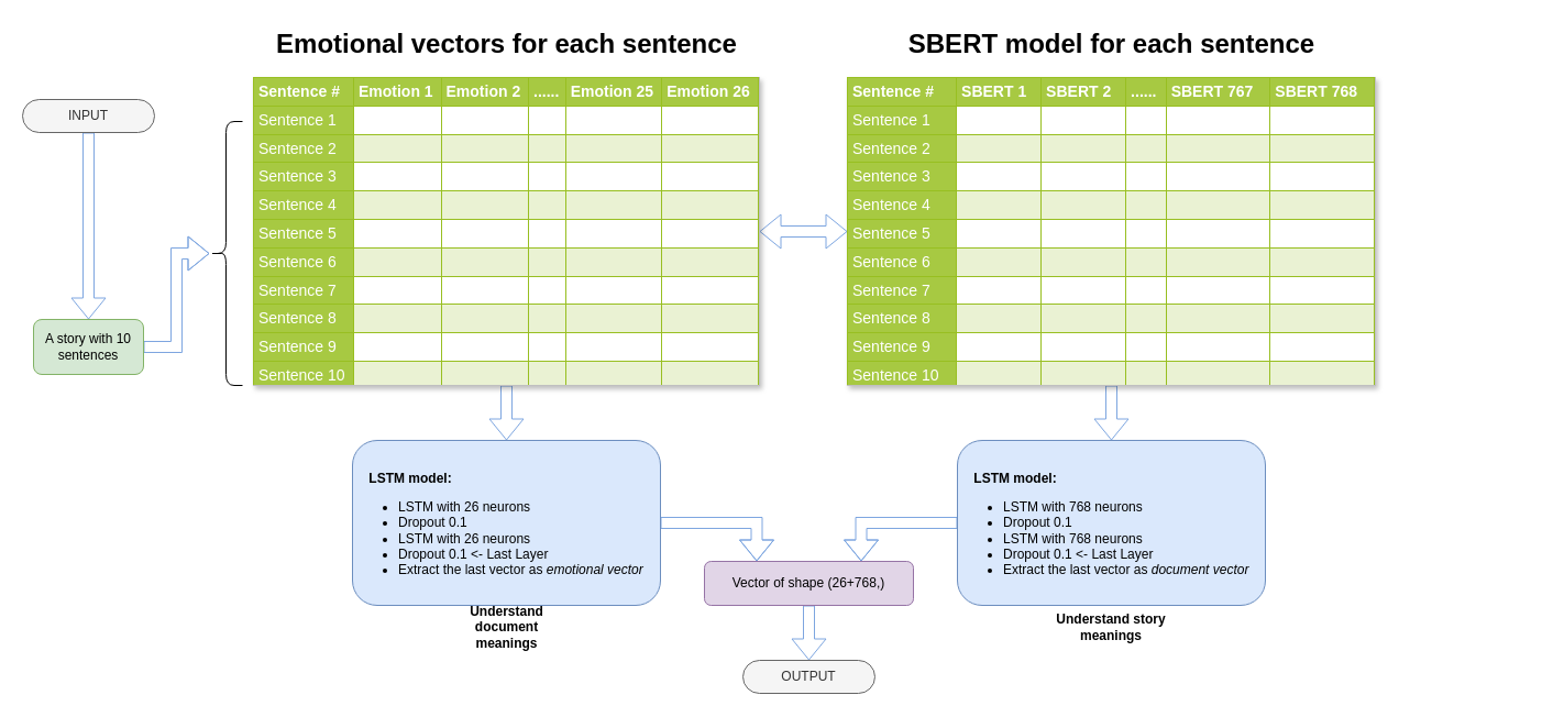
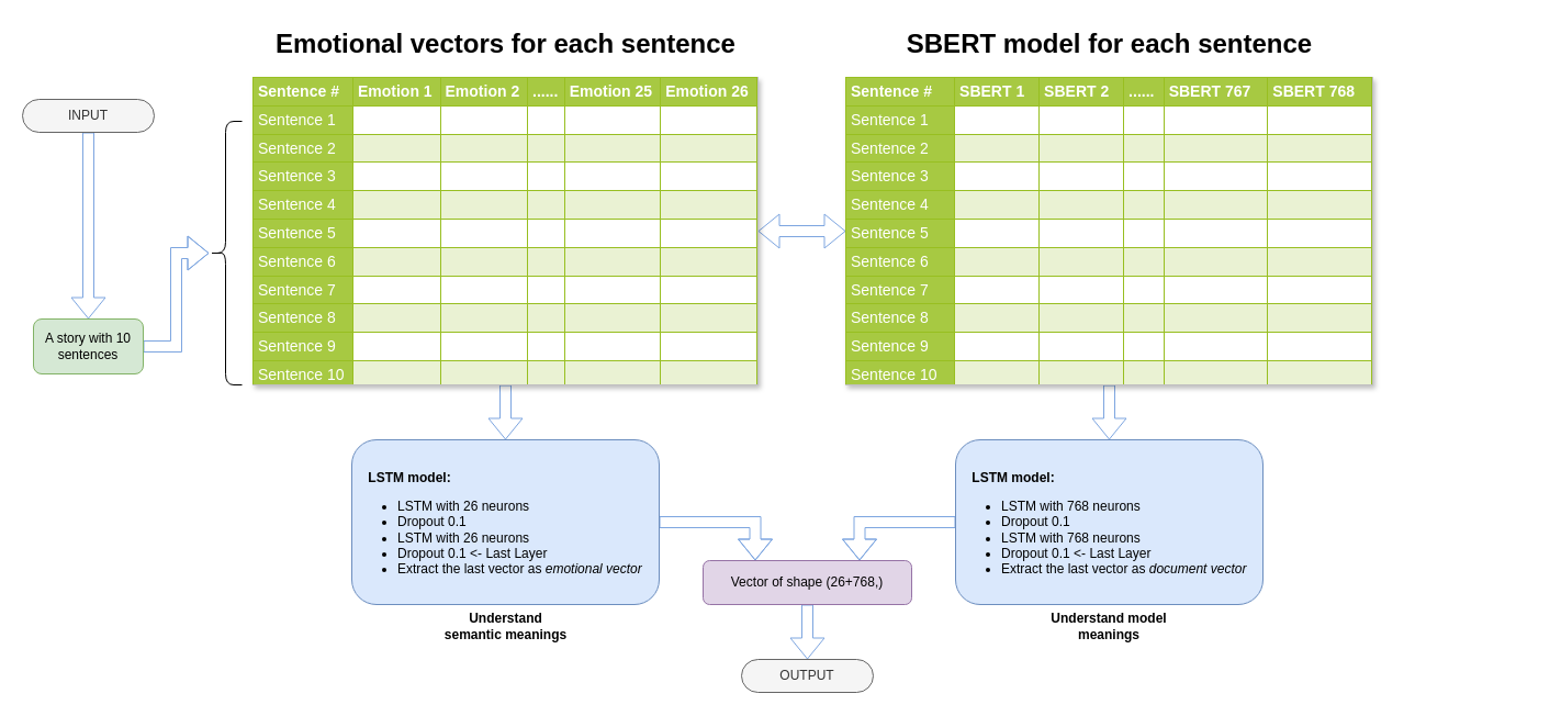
  <mxCell id="0" style=";html=1;" />
  <mxCell id="1" style=";html=1;" parent="0" />
  <mxCell id="2" value="" style="edgeStyle=orthogonalEdgeStyle;rounded=0;orthogonalLoop=1;jettySize=auto;html=1;startArrow=classicThin;startFill=1;endArrow=classicThin;endFill=1;strokeColor=#7EA6E0;shape=flexArrow;" edge="1" parent="1" source="4" target="7"><mxGeometry relative="1" as="geometry" /></mxCell>
  <mxCell id="3" value="" style="edgeStyle=orthogonalEdgeStyle;rounded=0;orthogonalLoop=1;jettySize=auto;html=1;startArrow=none;startFill=0;endArrow=classicThin;endFill=1;strokeColor=#7EA6E0;shape=flexArrow;" edge="1" parent="1" source="4" target="10"><mxGeometry relative="1" as="geometry" /></mxCell>
  <mxCell id="4" value="&lt;table border=&quot;1&quot; width=&quot;100%&quot; cellpadding=&quot;4&quot; style=&quot;width: 100% ; height: 100% ; border-collapse: collapse&quot;&gt;&lt;tbody&gt;&lt;tr style=&quot;background-color: #a7c942 ; color: #ffffff ; border: 1px solid #98bf21&quot;&gt;&lt;th&gt;Sentence #&lt;/th&gt;&lt;th&gt;Emotion 1&lt;/th&gt;&lt;th&gt;Emotion 2&lt;/th&gt;&lt;th&gt;......&lt;/th&gt;&lt;th&gt;Emotion 25&lt;/th&gt;&lt;th&gt;Emotion 26&lt;/th&gt;&lt;/tr&gt;&lt;tr style=&quot;border: 1px solid #98bf21&quot;&gt;&lt;td style=&quot;background-color: #a7c942 ; color: #ffffff ; border: 1px solid #98bf21&quot;&gt;Sentence 1&lt;/td&gt;&lt;td&gt;&lt;/td&gt;&lt;td&gt;&lt;/td&gt;&lt;td&gt;&lt;br&gt;&lt;/td&gt;&lt;td&gt;&lt;br&gt;&lt;/td&gt;&lt;td&gt;&lt;br&gt;&lt;/td&gt;&lt;/tr&gt;&lt;tr style=&quot;background-color: #eaf2d3 ; border: 1px solid #98bf21&quot;&gt;&lt;td style=&quot;background-color: #a7c942 ; color: #ffffff ; border: 1px solid #98bf21&quot;&gt;Sentence&amp;nbsp;2&lt;/td&gt;&lt;td&gt;&lt;/td&gt;&lt;td&gt;&lt;/td&gt;&lt;td&gt;&lt;br&gt;&lt;/td&gt;&lt;td&gt;&lt;br&gt;&lt;/td&gt;&lt;td&gt;&lt;br&gt;&lt;/td&gt;&lt;/tr&gt;&lt;tr style=&quot;border: 1px solid #98bf21&quot;&gt;&lt;td style=&quot;background-color: #a7c942 ; color: #ffffff ; border: 1px solid #98bf21&quot;&gt;Sentence&amp;nbsp;3&lt;/td&gt;&lt;td&gt;&lt;/td&gt;&lt;td&gt;&lt;/td&gt;&lt;td&gt;&lt;br&gt;&lt;/td&gt;&lt;td&gt;&lt;br&gt;&lt;/td&gt;&lt;td&gt;&lt;br&gt;&lt;/td&gt;&lt;/tr&gt;&lt;tr style=&quot;background-color: #eaf2d3 ; border: 1px solid #98bf21&quot;&gt;&lt;td style=&quot;background-color: #a7c942 ; color: #ffffff ; border: 1px solid #98bf21&quot;&gt;Sentence&amp;nbsp;4&lt;/td&gt;&lt;td&gt;&lt;/td&gt;&lt;td&gt;&lt;/td&gt;&lt;td&gt;&lt;br&gt;&lt;/td&gt;&lt;td&gt;&lt;br&gt;&lt;/td&gt;&lt;td&gt;&lt;br&gt;&lt;/td&gt;&lt;/tr&gt;&lt;tr style=&quot;border: 1px solid #98bf21&quot;&gt;&lt;td style=&quot;background-color: #a7c942 ; color: #ffffff ; border: 1px solid #98bf21&quot;&gt;Sentence&amp;nbsp;5&lt;br&gt;&lt;/td&gt;&lt;td&gt;&lt;br&gt;&lt;/td&gt;&lt;td&gt;&lt;br&gt;&lt;/td&gt;&lt;td&gt;&lt;br&gt;&lt;/td&gt;&lt;td&gt;&lt;br&gt;&lt;/td&gt;&lt;td&gt;&lt;br&gt;&lt;/td&gt;&lt;/tr&gt;&lt;tr style=&quot;background-color: #eaf2d3 ; border: 1px solid #98bf21&quot;&gt;&lt;td style=&quot;background-color: #a7c942 ; color: #ffffff ; border: 1px solid #98bf21&quot;&gt;Sentence&amp;nbsp;6&lt;br&gt;&lt;/td&gt;&lt;td&gt;&lt;br&gt;&lt;/td&gt;&lt;td&gt;&lt;br&gt;&lt;/td&gt;&lt;td&gt;&lt;br&gt;&lt;/td&gt;&lt;td&gt;&lt;br&gt;&lt;/td&gt;&lt;td&gt;&lt;br&gt;&lt;/td&gt;&lt;/tr&gt;&lt;tr style=&quot;border: 1px solid #98bf21&quot;&gt;&lt;td style=&quot;background-color: #a7c942 ; color: #ffffff ; border: 1px solid #98bf21&quot;&gt;Sentence&amp;nbsp;7&lt;br&gt;&lt;/td&gt;&lt;td&gt;&lt;br&gt;&lt;/td&gt;&lt;td&gt;&lt;br&gt;&lt;/td&gt;&lt;td&gt;&lt;br&gt;&lt;/td&gt;&lt;td&gt;&lt;br&gt;&lt;/td&gt;&lt;td&gt;&lt;br&gt;&lt;/td&gt;&lt;/tr&gt;&lt;tr style=&quot;background-color: #eaf2d3 ; border: 1px solid #98bf21&quot;&gt;&lt;td style=&quot;background-color: #a7c942 ; color: #ffffff ; border: 1px solid #98bf21&quot;&gt;Sentence&amp;nbsp;8&lt;br&gt;&lt;/td&gt;&lt;td&gt;&lt;br&gt;&lt;/td&gt;&lt;td&gt;&lt;br&gt;&lt;/td&gt;&lt;td&gt;&lt;br&gt;&lt;/td&gt;&lt;td&gt;&lt;br&gt;&lt;/td&gt;&lt;td&gt;&lt;br&gt;&lt;/td&gt;&lt;/tr&gt;&lt;tr style=&quot;border: 1px solid #98bf21&quot;&gt;&lt;td style=&quot;background-color: #a7c942 ; color: #ffffff ; border: 1px solid #98bf21&quot;&gt;Sentence&amp;nbsp;9&lt;br&gt;&lt;/td&gt;&lt;td&gt;&lt;br&gt;&lt;/td&gt;&lt;td&gt;&lt;br&gt;&lt;/td&gt;&lt;td&gt;&lt;br&gt;&lt;/td&gt;&lt;td&gt;&lt;br&gt;&lt;/td&gt;&lt;td&gt;&lt;br&gt;&lt;/td&gt;&lt;/tr&gt;&lt;tr style=&quot;background-color: #eaf2d3 ; border: 1px solid #98bf21&quot;&gt;&lt;td style=&quot;background-color: #a7c942 ; color: #ffffff ; border: 1px solid #98bf21&quot;&gt;Sentence&amp;nbsp;10&lt;br&gt;&lt;/td&gt;&lt;td&gt;&lt;br&gt;&lt;/td&gt;&lt;td&gt;&lt;br&gt;&lt;/td&gt;&lt;td&gt;&lt;br&gt;&lt;/td&gt;&lt;td&gt;&lt;br&gt;&lt;/td&gt;&lt;td&gt;&lt;br&gt;&lt;/td&gt;&lt;/tr&gt;&lt;/tbody&gt;&lt;/table&gt;" style="text;html=1;strokeColor=#c0c0c0;fillColor=#ffffff;overflow=fill;rounded=0;shadow=1;fontSize=14;fontColor=#000000;" parent="1" vertex="1"><mxGeometry x="230" y="70" width="460" height="280" as="geometry" /></mxCell>
  <mxCell id="5" value="Emotional vectors for each sentence" style="text;strokeColor=none;fillColor=none;html=1;fontSize=24;fontStyle=1;verticalAlign=middle;align=center;rounded=0;shadow=1;" parent="1" vertex="1"><mxGeometry x="70" y="20" width="780" height="40" as="geometry" /></mxCell>
  <mxCell id="6" value="" style="edgeStyle=orthogonalEdgeStyle;rounded=0;orthogonalLoop=1;jettySize=auto;html=1;startArrow=none;startFill=0;endArrow=classicThin;endFill=1;strokeColor=#7EA6E0;shape=flexArrow;" edge="1" parent="1" source="7" target="12"><mxGeometry relative="1" as="geometry" /></mxCell>
  <mxCell id="7" value="&lt;table border=&quot;1&quot; width=&quot;100%&quot; cellpadding=&quot;4&quot; style=&quot;width: 100% ; height: 100% ; border-collapse: collapse&quot;&gt;&lt;tbody&gt;&lt;tr style=&quot;background-color: #a7c942 ; color: #ffffff ; border: 1px solid #98bf21&quot;&gt;&lt;th&gt;Sentence #&lt;/th&gt;&lt;th&gt;SBERT 1&lt;/th&gt;&lt;th&gt;SBERT 2&lt;/th&gt;&lt;th&gt;......&lt;/th&gt;&lt;th&gt;SBERT 767&lt;/th&gt;&lt;th&gt;SBERT 768&lt;/th&gt;&lt;/tr&gt;&lt;tr style=&quot;border: 1px solid #98bf21&quot;&gt;&lt;td style=&quot;background-color: #a7c942 ; color: #ffffff ; border: 1px solid #98bf21&quot;&gt;Sentence 1&lt;/td&gt;&lt;td&gt;&lt;/td&gt;&lt;td&gt;&lt;/td&gt;&lt;td&gt;&lt;br&gt;&lt;/td&gt;&lt;td&gt;&lt;br&gt;&lt;/td&gt;&lt;td&gt;&lt;br&gt;&lt;/td&gt;&lt;/tr&gt;&lt;tr style=&quot;background-color: #eaf2d3 ; border: 1px solid #98bf21&quot;&gt;&lt;td style=&quot;background-color: #a7c942 ; color: #ffffff ; border: 1px solid #98bf21&quot;&gt;Sentence&amp;nbsp;2&lt;/td&gt;&lt;td&gt;&lt;/td&gt;&lt;td&gt;&lt;/td&gt;&lt;td&gt;&lt;br&gt;&lt;/td&gt;&lt;td&gt;&lt;br&gt;&lt;/td&gt;&lt;td&gt;&lt;br&gt;&lt;/td&gt;&lt;/tr&gt;&lt;tr style=&quot;border: 1px solid #98bf21&quot;&gt;&lt;td style=&quot;background-color: #a7c942 ; color: #ffffff ; border: 1px solid #98bf21&quot;&gt;Sentence&amp;nbsp;3&lt;/td&gt;&lt;td&gt;&lt;/td&gt;&lt;td&gt;&lt;/td&gt;&lt;td&gt;&lt;br&gt;&lt;/td&gt;&lt;td&gt;&lt;br&gt;&lt;/td&gt;&lt;td&gt;&lt;br&gt;&lt;/td&gt;&lt;/tr&gt;&lt;tr style=&quot;background-color: #eaf2d3 ; border: 1px solid #98bf21&quot;&gt;&lt;td style=&quot;background-color: #a7c942 ; color: #ffffff ; border: 1px solid #98bf21&quot;&gt;Sentence&amp;nbsp;4&lt;/td&gt;&lt;td&gt;&lt;/td&gt;&lt;td&gt;&lt;/td&gt;&lt;td&gt;&lt;br&gt;&lt;/td&gt;&lt;td&gt;&lt;br&gt;&lt;/td&gt;&lt;td&gt;&lt;br&gt;&lt;/td&gt;&lt;/tr&gt;&lt;tr style=&quot;border: 1px solid #98bf21&quot;&gt;&lt;td style=&quot;background-color: #a7c942 ; color: #ffffff ; border: 1px solid #98bf21&quot;&gt;Sentence&amp;nbsp;5&lt;br&gt;&lt;/td&gt;&lt;td&gt;&lt;br&gt;&lt;/td&gt;&lt;td&gt;&lt;br&gt;&lt;/td&gt;&lt;td&gt;&lt;br&gt;&lt;/td&gt;&lt;td&gt;&lt;br&gt;&lt;/td&gt;&lt;td&gt;&lt;br&gt;&lt;/td&gt;&lt;/tr&gt;&lt;tr style=&quot;background-color: #eaf2d3 ; border: 1px solid #98bf21&quot;&gt;&lt;td style=&quot;background-color: #a7c942 ; color: #ffffff ; border: 1px solid #98bf21&quot;&gt;Sentence&amp;nbsp;6&lt;br&gt;&lt;/td&gt;&lt;td&gt;&lt;br&gt;&lt;/td&gt;&lt;td&gt;&lt;br&gt;&lt;/td&gt;&lt;td&gt;&lt;br&gt;&lt;/td&gt;&lt;td&gt;&lt;br&gt;&lt;/td&gt;&lt;td&gt;&lt;br&gt;&lt;/td&gt;&lt;/tr&gt;&lt;tr style=&quot;border: 1px solid #98bf21&quot;&gt;&lt;td style=&quot;background-color: #a7c942 ; color: #ffffff ; border: 1px solid #98bf21&quot;&gt;Sentence&amp;nbsp;7&lt;br&gt;&lt;/td&gt;&lt;td&gt;&lt;br&gt;&lt;/td&gt;&lt;td&gt;&lt;br&gt;&lt;/td&gt;&lt;td&gt;&lt;br&gt;&lt;/td&gt;&lt;td&gt;&lt;br&gt;&lt;/td&gt;&lt;td&gt;&lt;br&gt;&lt;/td&gt;&lt;/tr&gt;&lt;tr style=&quot;background-color: #eaf2d3 ; border: 1px solid #98bf21&quot;&gt;&lt;td style=&quot;background-color: #a7c942 ; color: #ffffff ; border: 1px solid #98bf21&quot;&gt;Sentence&amp;nbsp;8&lt;br&gt;&lt;/td&gt;&lt;td&gt;&lt;br&gt;&lt;/td&gt;&lt;td&gt;&lt;br&gt;&lt;/td&gt;&lt;td&gt;&lt;br&gt;&lt;/td&gt;&lt;td&gt;&lt;br&gt;&lt;/td&gt;&lt;td&gt;&lt;br&gt;&lt;/td&gt;&lt;/tr&gt;&lt;tr style=&quot;border: 1px solid #98bf21&quot;&gt;&lt;td style=&quot;background-color: #a7c942 ; color: #ffffff ; border: 1px solid #98bf21&quot;&gt;Sentence&amp;nbsp;9&lt;br&gt;&lt;/td&gt;&lt;td&gt;&lt;br&gt;&lt;/td&gt;&lt;td&gt;&lt;br&gt;&lt;/td&gt;&lt;td&gt;&lt;br&gt;&lt;/td&gt;&lt;td&gt;&lt;br&gt;&lt;/td&gt;&lt;td&gt;&lt;br&gt;&lt;/td&gt;&lt;/tr&gt;&lt;tr style=&quot;background-color: #eaf2d3 ; border: 1px solid #98bf21&quot;&gt;&lt;td style=&quot;background-color: #a7c942 ; color: #ffffff ; border: 1px solid #98bf21&quot;&gt;Sentence&amp;nbsp;10&lt;br&gt;&lt;/td&gt;&lt;td&gt;&lt;br&gt;&lt;/td&gt;&lt;td&gt;&lt;br&gt;&lt;/td&gt;&lt;td&gt;&lt;br&gt;&lt;/td&gt;&lt;td&gt;&lt;br&gt;&lt;/td&gt;&lt;td&gt;&lt;br&gt;&lt;/td&gt;&lt;/tr&gt;&lt;/tbody&gt;&lt;/table&gt;" style="text;html=1;strokeColor=#c0c0c0;fillColor=#ffffff;overflow=fill;rounded=0;shadow=1;fontSize=14;fontColor=#000000;glass=0;" vertex="1" parent="1"><mxGeometry x="770" y="70" width="480" height="280" as="geometry" /></mxCell>
  <mxCell id="8" value="SBERT model for each sentence" style="text;strokeColor=none;fillColor=none;html=1;fontSize=24;fontStyle=1;verticalAlign=middle;align=center;rounded=0;shadow=1;" vertex="1" parent="1"><mxGeometry x="620" y="20" width="780" height="40" as="geometry" /></mxCell>
  <mxCell id="9" style="edgeStyle=orthogonalEdgeStyle;shape=flexArrow;rounded=0;orthogonalLoop=1;jettySize=auto;html=1;entryX=0.25;entryY=0;entryDx=0;entryDy=0;startArrow=none;startFill=0;endArrow=classicThin;endFill=1;strokeColor=#7EA6E0;" edge="1" parent="1" source="10" target="14"><mxGeometry relative="1" as="geometry" /></mxCell>
  <mxCell id="10" value="&lt;b&gt;&amp;nbsp; &amp;nbsp; &lt;br&gt;&amp;nbsp; &amp;nbsp; LSTM model:&amp;nbsp;&lt;/b&gt;&lt;br&gt;&lt;ul&gt;&lt;li&gt;LSTM with 26 neurons&lt;/li&gt;&lt;li&gt;Dropout 0.1&lt;/li&gt;&lt;li&gt;LSTM with 26 neurons&lt;/li&gt;&lt;li&gt;Dropout 0.1 &amp;lt;- Last Layer&lt;/li&gt;&lt;li&gt;Extract the last vector as &lt;i&gt;emotional vector&lt;/i&gt;&lt;/li&gt;&lt;/ul&gt;" style="rounded=1;whiteSpace=wrap;html=1;align=left;fillColor=#dae8fc;strokeColor=#6c8ebf;" vertex="1" parent="1"><mxGeometry x="320" y="400" width="280" height="150" as="geometry" /></mxCell>
  <mxCell id="11" style="edgeStyle=orthogonalEdgeStyle;shape=flexArrow;rounded=0;orthogonalLoop=1;jettySize=auto;html=1;entryX=0.75;entryY=0;entryDx=0;entryDy=0;startArrow=none;startFill=0;endArrow=classicThin;endFill=1;strokeColor=#7EA6E0;" edge="1" parent="1" source="12" target="14"><mxGeometry relative="1" as="geometry" /></mxCell>
  <mxCell id="12" value="&lt;b&gt;&amp;nbsp; &amp;nbsp; &lt;br&gt;&amp;nbsp; &amp;nbsp; LSTM model:&amp;nbsp;&lt;/b&gt;&lt;br&gt;&lt;ul&gt;&lt;li&gt;LSTM with 768 neurons&lt;/li&gt;&lt;li&gt;Dropout 0.1&lt;/li&gt;&lt;li&gt;LSTM with 768 neurons&lt;/li&gt;&lt;li&gt;Dropout 0.1 &amp;lt;- Last Layer&lt;/li&gt;&lt;li&gt;Extract the last vector as &lt;i&gt;document vector&lt;/i&gt;&lt;/li&gt;&lt;/ul&gt;" style="rounded=1;whiteSpace=wrap;html=1;align=left;fillColor=#dae8fc;strokeColor=#6c8ebf;" vertex="1" parent="1"><mxGeometry x="870" y="400" width="280" height="150" as="geometry" /></mxCell>
  <mxCell id="13" value="" style="edgeStyle=orthogonalEdgeStyle;shape=flexArrow;rounded=0;orthogonalLoop=1;jettySize=auto;html=1;startArrow=none;startFill=0;endArrow=classicThin;endFill=1;strokeColor=#7EA6E0;" edge="1" parent="1" source="14" target="20"><mxGeometry relative="1" as="geometry" /></mxCell>
  <mxCell id="14" value="Vector of shape (26+768,)" style="rounded=1;whiteSpace=wrap;html=1;fillColor=#e1d5e7;strokeColor=#9673a6;" vertex="1" parent="1"><mxGeometry x="640" y="510" width="190" height="40" as="geometry" /></mxCell>
  <mxCell id="15" value="" style="edgeStyle=orthogonalEdgeStyle;shape=flexArrow;rounded=0;orthogonalLoop=1;jettySize=auto;html=1;startArrow=none;startFill=0;endArrow=classicThin;endFill=1;strokeColor=#7EA6E0;" edge="1" parent="1" source="16" target="17"><mxGeometry relative="1" as="geometry" /></mxCell>
  <mxCell id="16" value="A story with 10 sentences" style="rounded=1;whiteSpace=wrap;html=1;glass=0;fillColor=#d5e8d4;strokeColor=#82b366;" vertex="1" parent="1"><mxGeometry x="30" y="290" width="100" height="50" as="geometry" /></mxCell>
  <mxCell id="17" value="" style="shape=curlyBracket;whiteSpace=wrap;html=1;rounded=1;glass=0;" vertex="1" parent="1"><mxGeometry x="190" y="110" width="30" height="240" as="geometry" /></mxCell>
  <mxCell id="18" value="" style="edgeStyle=orthogonalEdgeStyle;shape=flexArrow;rounded=0;orthogonalLoop=1;jettySize=auto;html=1;startArrow=none;startFill=0;endArrow=classicThin;endFill=1;strokeColor=#7EA6E0;" edge="1" parent="1" source="19" target="16"><mxGeometry relative="1" as="geometry" /></mxCell>
  <mxCell id="19" value="INPUT" style="rounded=1;whiteSpace=wrap;html=1;glass=0;arcSize=50;fillColor=#f5f5f5;strokeColor=#666666;fontColor=#333333;" vertex="1" parent="1"><mxGeometry x="20" y="90" width="120" height="30" as="geometry" /></mxCell>
  <mxCell id="20" value="OUTPUT" style="rounded=1;whiteSpace=wrap;html=1;glass=0;arcSize=50;fillColor=#f5f5f5;strokeColor=#666666;fontColor=#333333;" vertex="1" parent="1"><mxGeometry x="675" y="600" width="120" height="30" as="geometry" /></mxCell>
- <mxCell id="21" value="Understand document meanings" style="text;html=1;strokeColor=none;fillColor=none;align=center;verticalAlign=middle;whiteSpace=wrap;rounded=0;glass=0;fontStyle=1" vertex="1" parent="1"><mxGeometry x="402.5" y="550" width="115" height="40" as="geometry" /></mxCell>
- <mxCell id="22" value="Understand story meanings" style="text;html=1;strokeColor=none;fillColor=none;align=center;verticalAlign=middle;whiteSpace=wrap;rounded=0;glass=0;fontStyle=1" vertex="1" parent="1"><mxGeometry x="955" y="550" width="110" height="40" as="geometry" /></mxCell>
+ <mxCell id="21" value="Understand semantic meanings" style="text;html=1;strokeColor=none;fillColor=none;align=center;verticalAlign=middle;whiteSpace=wrap;rounded=0;glass=0;fontStyle=1" vertex="1" parent="1"><mxGeometry x="402.5" y="550" width="115" height="40" as="geometry" /></mxCell>
+ <mxCell id="22" value="Understand model meanings" style="text;html=1;strokeColor=none;fillColor=none;align=center;verticalAlign=middle;whiteSpace=wrap;rounded=0;glass=0;fontStyle=1" vertex="1" parent="1"><mxGeometry x="955" y="550" width="110" height="40" as="geometry" /></mxCell>
